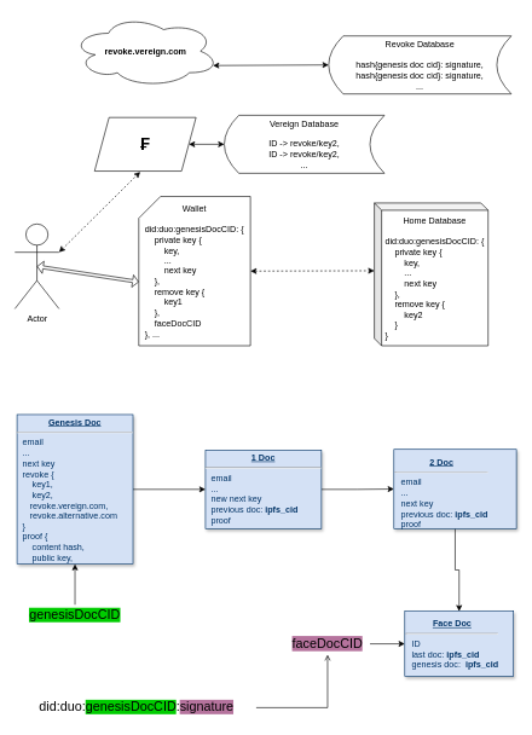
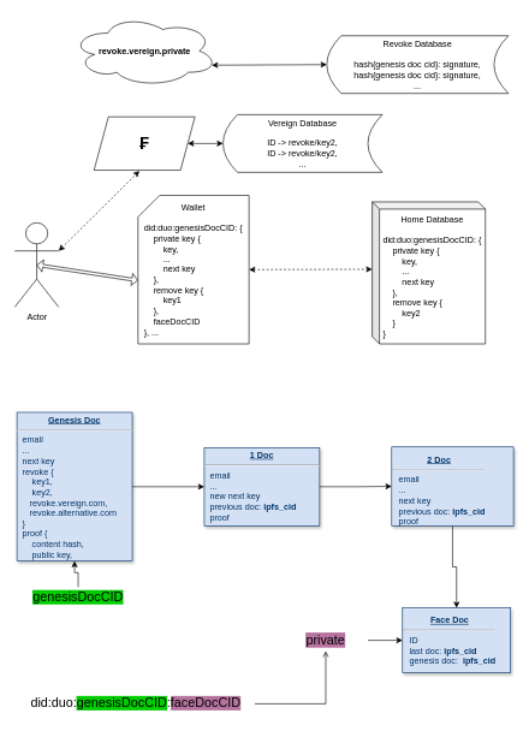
  <mxCell id="0" />
  <mxCell id="1" parent="0" />
  <mxCell id="2" value="" style="edgeStyle=orthogonalEdgeStyle;rounded=0;orthogonalLoop=1;jettySize=auto;html=1;" parent="1" source="3" target="7" edge="1"><mxGeometry relative="1" as="geometry" /></mxCell>
  <mxCell id="3" value="&lt;p style=&quot;margin: 0px; margin-top: 4px; text-align: center; text-decoration: underline;&quot;&gt;&lt;strong&gt;1 Doc&lt;br&gt;&lt;/strong&gt;&lt;/p&gt;&lt;hr&gt;&lt;p style=&quot;margin: 0px; margin-left: 8px;&quot;&gt;email&lt;/p&gt;&lt;p style=&quot;margin: 0px; margin-left: 8px;&quot;&gt;...&lt;br&gt;&lt;/p&gt;&lt;p style=&quot;margin: 0px; margin-left: 8px;&quot;&gt;new next key&lt;/p&gt;&lt;p style=&quot;margin: 0px; margin-left: 8px;&quot;&gt;previous doc: &lt;b&gt;ipfs_cid&lt;/b&gt;&lt;br&gt;&lt;/p&gt;&lt;p style=&quot;margin: 0px; margin-left: 8px;&quot;&gt;proof&lt;br&gt;&lt;/p&gt;" style="verticalAlign=top;align=left;overflow=fill;fontSize=12;fontFamily=Helvetica;html=1;strokeColor=#003366;shadow=1;fillColor=#D4E1F5;fontColor=#003366" parent="1" vertex="1"><mxGeometry x="283" y="620" width="160" height="108.36" as="geometry" /></mxCell>
  <mxCell id="4" value="" style="edgeStyle=orthogonalEdgeStyle;rounded=0;orthogonalLoop=1;jettySize=auto;html=1;" parent="1" source="5" target="3" edge="1"><mxGeometry relative="1" as="geometry" /></mxCell>
  <mxCell id="5" value="&lt;p style=&quot;margin: 0px; margin-top: 4px; text-align: center; text-decoration: underline;&quot;&gt;&lt;strong&gt;Genesis Doc&lt;br&gt;&lt;/strong&gt;&lt;/p&gt;&lt;hr&gt;&lt;p style=&quot;margin: 0px; margin-left: 8px;&quot;&gt;email&lt;/p&gt;&lt;p style=&quot;margin: 0px; margin-left: 8px;&quot;&gt;...&lt;br&gt;&lt;/p&gt;&lt;p style=&quot;margin: 0px; margin-left: 8px;&quot;&gt;next key&lt;/p&gt;&lt;p style=&quot;margin: 0px; margin-left: 8px;&quot;&gt;revoke {&lt;/p&gt;&lt;p style=&quot;margin: 0px; margin-left: 8px;&quot;&gt;&amp;nbsp;&amp;nbsp;&amp;nbsp; key1,&lt;/p&gt;&lt;p style=&quot;margin: 0px; margin-left: 8px;&quot;&gt;&amp;nbsp;&amp;nbsp;&amp;nbsp; key2,&lt;/p&gt;&lt;p style=&quot;margin: 0px; margin-left: 8px;&quot;&gt;&amp;nbsp;&amp;nbsp; revoke.vereign.com,&lt;/p&gt;&lt;p style=&quot;margin: 0px; margin-left: 8px;&quot;&gt;&amp;nbsp;&amp;nbsp; revoke.alternative.com&lt;br&gt;&lt;/p&gt;&lt;p style=&quot;margin: 0px; margin-left: 8px;&quot;&gt;}&lt;br&gt;&lt;/p&gt;&lt;p style=&quot;margin: 0px; margin-left: 8px;&quot;&gt;proof {&lt;/p&gt;&lt;p style=&quot;margin: 0px; margin-left: 8px;&quot;&gt;&amp;nbsp;&amp;nbsp;&amp;nbsp; content hash,&lt;/p&gt;&lt;p style=&quot;margin: 0px; margin-left: 8px;&quot;&gt;&amp;nbsp;&amp;nbsp;&amp;nbsp; public key,&lt;/p&gt;&lt;p style=&quot;margin: 0px; margin-left: 8px;&quot;&gt;&amp;nbsp;&amp;nbsp;&amp;nbsp; signature&lt;br&gt;&lt;/p&gt;&lt;p style=&quot;margin: 0px; margin-left: 8px;&quot;&gt;}&lt;br&gt;&lt;/p&gt;" style="verticalAlign=top;align=left;overflow=fill;fontSize=12;fontFamily=Helvetica;html=1;strokeColor=#003366;shadow=1;fillColor=#D4E1F5;fontColor=#003366" parent="1" vertex="1"><mxGeometry x="23" y="571" width="160" height="206.36" as="geometry" /></mxCell>
  <mxCell id="6" value="" style="edgeStyle=orthogonalEdgeStyle;rounded=0;orthogonalLoop=1;jettySize=auto;html=1;" parent="1" source="7" target="8" edge="1"><mxGeometry relative="1" as="geometry" /></mxCell>
  <mxCell id="7" value="&lt;p style=&quot;margin: 0px; margin-top: 4px; text-align: center; text-decoration: underline;&quot;&gt;&lt;strong&gt;2 Doc&lt;br&gt;&lt;/strong&gt;&lt;/p&gt;&lt;hr&gt;&lt;p style=&quot;margin: 0px; margin-left: 8px;&quot;&gt;email&lt;/p&gt;&lt;p style=&quot;margin: 0px; margin-left: 8px;&quot;&gt;...&lt;br&gt;&lt;/p&gt;&lt;p style=&quot;margin: 0px; margin-left: 8px;&quot;&gt;next key&lt;br&gt;&lt;/p&gt;&lt;p style=&quot;margin: 0px; margin-left: 8px;&quot;&gt;previous doc: &lt;b&gt;ipfs_cid&lt;/b&gt;&lt;/p&gt;&lt;p style=&quot;margin: 0px; margin-left: 8px;&quot;&gt;proof&lt;br&gt;&lt;/p&gt;" style="whiteSpace=wrap;html=1;align=left;verticalAlign=top;fillColor=#D4E1F5;strokeColor=#003366;fontColor=#003366;shadow=1;" parent="1" vertex="1"><mxGeometry x="543" y="619" width="169" height="109.36" as="geometry" /></mxCell>
  <mxCell id="8" value="&lt;p align=&quot;center&quot; style=&quot;margin: 4px 0px 0px; text-decoration: underline;&quot;&gt;&lt;strong&gt;Face Doc&lt;br&gt;&lt;/strong&gt;&lt;/p&gt;&lt;hr align=&quot;left&quot;&gt;&lt;p align=&quot;left&quot; style=&quot;margin: 0px; margin-left: 8px;&quot;&gt;ID&lt;br&gt;&lt;/p&gt;&lt;p align=&quot;left&quot; style=&quot;margin: 0px; margin-left: 8px;&quot;&gt;last doc: &lt;b&gt;ipfs_cid&lt;/b&gt;&lt;/p&gt;&lt;p align=&quot;left&quot; style=&quot;margin: 0px; margin-left: 8px;&quot;&gt;genesis doc:&amp;nbsp; &lt;b&gt;ipfs_cid&lt;/b&gt;&lt;/p&gt;" style="whiteSpace=wrap;html=1;align=left;verticalAlign=top;fillColor=#D4E1F5;strokeColor=#003366;fontColor=#003366;shadow=1;" parent="1" vertex="1"><mxGeometry x="558" y="842.36" width="150" height="90" as="geometry" /></mxCell>
  <mxCell id="9" value="" style="edgeStyle=orthogonalEdgeStyle;rounded=0;orthogonalLoop=1;jettySize=auto;html=1;endArrow=open;" parent="1" source="10" target="12" edge="1"><mxGeometry relative="1" as="geometry" /></mxCell>
- <mxCell id="10" value="&lt;div style=&quot;font-size: 18px;&quot;&gt;did:duo:&lt;span data-darkreader-inline-bgcolor=&quot;&quot; style=&quot;background-color: rgb(0, 204, 0); --darkreader-inline-bgcolor: #00a300;&quot;&gt;genesisDocCID&lt;/span&gt;:&lt;span data-darkreader-inline-bgcolor=&quot;&quot; style=&quot;background-color: rgb(181, 115, 157); --darkreader-inline-bgcolor: #753e61;&quot;&gt;signature&lt;/span&gt;&lt;/div&gt;" style="text;html=1;strokeColor=none;fillColor=none;align=center;verticalAlign=middle;whiteSpace=wrap;rounded=0;fontSize=18;" parent="1" vertex="1"><mxGeometry x="23" y="960.36" width="330" height="30" as="geometry" /></mxCell>
+ <mxCell id="10" value="&lt;div style=&quot;font-size: 18px;&quot;&gt;did:duo:&lt;span data-darkreader-inline-bgcolor=&quot;&quot; style=&quot;background-color: rgb(0, 204, 0); --darkreader-inline-bgcolor: #00a300;&quot;&gt;genesisDocCID&lt;/span&gt;:&lt;span data-darkreader-inline-bgcolor=&quot;&quot; style=&quot;background-color: rgb(181, 115, 157); --darkreader-inline-bgcolor: #753e61;&quot;&gt;faceDocCID&lt;/span&gt;&lt;/div&gt;" style="text;html=1;strokeColor=none;fillColor=none;align=center;verticalAlign=middle;whiteSpace=wrap;rounded=0;fontSize=18;" parent="1" vertex="1"><mxGeometry x="23" y="960.36" width="330" height="30" as="geometry" /></mxCell>
  <mxCell id="11" value="" style="edgeStyle=orthogonalEdgeStyle;rounded=0;orthogonalLoop=1;jettySize=auto;html=1;" parent="1" source="12" target="8" edge="1"><mxGeometry relative="1" as="geometry" /></mxCell>
- <mxCell id="12" value="&lt;div style=&quot;font-size: 18px;&quot;&gt;faceDocCID&lt;/div&gt;" style="text;html=1;strokeColor=none;fillColor=none;align=center;verticalAlign=middle;whiteSpace=wrap;rounded=0;fontSize=18;labelBackgroundColor=#B5739D;" parent="1" vertex="1"><mxGeometry x="393" y="872.36" width="117" height="30" as="geometry" /></mxCell>
+ <mxCell id="12" value="&lt;div style=&quot;font-size: 18px;&quot;&gt;private&lt;/div&gt;" style="text;html=1;strokeColor=none;fillColor=none;align=center;verticalAlign=middle;whiteSpace=wrap;rounded=0;fontSize=18;labelBackgroundColor=#B5739D;" parent="1" vertex="1"><mxGeometry x="393" y="872.36" width="117" height="30" as="geometry" /></mxCell>
  <mxCell id="13" value="" style="edgeStyle=orthogonalEdgeStyle;rounded=0;orthogonalLoop=1;jettySize=auto;html=1;" parent="1" source="14" target="5" edge="1"><mxGeometry relative="1" as="geometry" /></mxCell>
- <mxCell id="14" value="&lt;div style=&quot;font-size: 18px;&quot;&gt;&lt;span data-darkreader-inline-bgcolor=&quot;&quot; style=&quot;background-color: rgb(0, 204, 0); --darkreader-inline-bgcolor: #00a300;&quot;&gt;genesisDocCID&lt;/span&gt;&lt;/div&gt;" style="text;html=1;strokeColor=none;fillColor=none;align=center;verticalAlign=middle;whiteSpace=wrap;rounded=0;fontSize=18;" parent="1" vertex="1"><mxGeometry x="37" y="833.36" width="132" height="30" as="geometry" /></mxCell>
- <mxCell id="15" value="&lt;div&gt;&lt;b&gt;revoke.vereign.com&lt;/b&gt;&lt;/div&gt;" style="ellipse;shape=cloud;whiteSpace=wrap;html=1;" vertex="1" parent="1"><mxGeometry x="98.5" y="20" width="203" height="99" as="geometry" /></mxCell>
+ <mxCell id="14" value="&lt;div style=&quot;font-size: 18px;&quot;&gt;&lt;span data-darkreader-inline-bgcolor=&quot;&quot; style=&quot;background-color: rgb(0, 204, 0); --darkreader-inline-bgcolor: #00a300;&quot;&gt;genesisDocCID&lt;/span&gt;&lt;/div&gt;" style="text;html=1;strokeColor=none;fillColor=none;align=center;verticalAlign=middle;whiteSpace=wrap;rounded=0;fontSize=18;" parent="1" vertex="1"><mxGeometry x="42" y="813.36" width="132" height="30" as="geometry" /></mxCell>
+ <mxCell id="15" value="&lt;div&gt;&lt;b&gt;revoke.vereign.private&lt;/b&gt;&lt;/div&gt;" style="ellipse;shape=cloud;whiteSpace=wrap;html=1;" vertex="1" parent="1"><mxGeometry x="98.5" y="20" width="203" height="99" as="geometry" /></mxCell>
  <mxCell id="16" value="Actor" style="shape=umlActor;verticalLabelPosition=bottom;verticalAlign=top;html=1;outlineConnect=0;" vertex="1" parent="1"><mxGeometry x="20" y="308" width="61" height="117" as="geometry" /></mxCell>
  <mxCell id="17" value="&lt;div&gt;Revoke Database&lt;/div&gt;&lt;div&gt;&lt;div&gt;&lt;br&gt;&lt;/div&gt;&lt;div&gt;hash{genesis doc cid}: signature,&lt;/div&gt;&lt;div&gt;hash{genesis doc cid}: signature,&lt;/div&gt;...&lt;/div&gt;" style="shape=dataStorage;whiteSpace=wrap;html=1;fixedSize=1;" vertex="1" parent="1"><mxGeometry x="453" y="48.5" width="252" height="80" as="geometry" /></mxCell>
  <mxCell id="18" value="&lt;h1&gt;₣&lt;/h1&gt;" style="shape=parallelogram;perimeter=parallelogramPerimeter;whiteSpace=wrap;html=1;fixedSize=1;" vertex="1" parent="1"><mxGeometry x="130" y="161" width="140" height="74" as="geometry" /></mxCell>
  <mxCell id="19" value="&lt;div&gt;Vereign Database&lt;/div&gt;&lt;div&gt;&lt;br&gt;&lt;/div&gt;&lt;div&gt;ID -&amp;gt; revoke/key2,&lt;/div&gt;&lt;div&gt;ID -&amp;gt; revoke/key2,&lt;/div&gt;&lt;div&gt;...&lt;br&gt;&lt;/div&gt;" style="shape=dataStorage;whiteSpace=wrap;html=1;fixedSize=1;" vertex="1" parent="1"><mxGeometry x="309" y="158" width="221" height="80" as="geometry" /></mxCell>
  <mxCell id="20" value="" style="endArrow=classic;startArrow=classic;html=1;rounded=0;entryX=0;entryY=0.5;entryDx=0;entryDy=0;exitX=0.96;exitY=0.7;exitDx=0;exitDy=0;exitPerimeter=0;" edge="1" parent="1" source="15" target="17"><mxGeometry width="50" height="50" relative="1" as="geometry"><mxPoint x="350" y="113.5" as="sourcePoint" /><mxPoint x="400" y="63.5" as="targetPoint" /></mxGeometry></mxCell>
  <mxCell id="21" value="" style="endArrow=classic;startArrow=classic;html=1;rounded=0;entryX=0;entryY=0.5;entryDx=0;entryDy=0;exitX=1;exitY=0.5;exitDx=0;exitDy=0;" edge="1" parent="1" source="18" target="19"><mxGeometry width="50" height="50" relative="1" as="geometry"><mxPoint x="376" y="240" as="sourcePoint" /><mxPoint x="426" y="190" as="targetPoint" /></mxGeometry></mxCell>
  <mxCell id="22" value="" style="endArrow=classic;startArrow=classic;html=1;rounded=0;entryX=0.45;entryY=1.014;entryDx=0;entryDy=0;exitX=1;exitY=0.333;exitDx=0;exitDy=0;exitPerimeter=0;entryPerimeter=0;dashed=1;" edge="1" parent="1" source="16" target="18"><mxGeometry width="50" height="50" relative="1" as="geometry"><mxPoint x="189" y="225.5" as="sourcePoint" /><mxPoint x="238" y="225.5" as="targetPoint" /></mxGeometry></mxCell>
  <mxCell id="23" value="&lt;div&gt;Wallet&lt;/div&gt;&lt;div&gt;&lt;br&gt;&lt;/div&gt;&lt;div align=&quot;left&quot;&gt;did:duo:genesisDocCID: {&lt;/div&gt;&lt;div align=&quot;left&quot;&gt;&amp;nbsp;&amp;nbsp;&amp;nbsp; private key {&lt;/div&gt;&lt;div align=&quot;left&quot;&gt;&amp;nbsp;&amp;nbsp;&amp;nbsp;&amp;nbsp;&amp;nbsp;&amp;nbsp;&amp;nbsp; key,&lt;/div&gt;&lt;div align=&quot;left&quot;&gt;&amp;nbsp;&amp;nbsp;&amp;nbsp;&amp;nbsp;&amp;nbsp;&amp;nbsp;&amp;nbsp; ...&lt;br&gt;&lt;/div&gt;&lt;div align=&quot;left&quot;&gt;&amp;nbsp;&amp;nbsp;&amp;nbsp;&amp;nbsp;&amp;nbsp;&amp;nbsp;&amp;nbsp; next key&lt;/div&gt;&lt;div align=&quot;left&quot;&gt;&amp;nbsp;&amp;nbsp;&amp;nbsp; },&lt;/div&gt;&lt;div align=&quot;left&quot;&gt;&amp;nbsp;&amp;nbsp;&amp;nbsp; remove key {&lt;/div&gt;&lt;div align=&quot;left&quot;&gt;&amp;nbsp;&amp;nbsp;&amp;nbsp;&amp;nbsp;&amp;nbsp;&amp;nbsp;&amp;nbsp; key1&lt;/div&gt;&lt;div align=&quot;left&quot;&gt;&amp;nbsp;&amp;nbsp;&amp;nbsp; },&lt;/div&gt;&lt;div align=&quot;left&quot;&gt;&amp;nbsp;&amp;nbsp;&amp;nbsp; faceDocCID&lt;br&gt;&lt;/div&gt;&lt;div align=&quot;left&quot;&gt;}, ...&lt;br&gt;&lt;/div&gt;" style="shape=card;whiteSpace=wrap;html=1;" vertex="1" parent="1"><mxGeometry x="191" y="270" width="154" height="206" as="geometry" /></mxCell>
  <mxCell id="24" value="&lt;div&gt;Home Database&lt;/div&gt;&lt;div&gt;&lt;br&gt;&lt;/div&gt;&lt;div align=&quot;left&quot;&gt;did:duo:genesisDocCID: {&lt;div align=&quot;left&quot;&gt;&amp;nbsp;&amp;nbsp;&amp;nbsp; private key {&lt;/div&gt;&lt;div align=&quot;left&quot;&gt;&amp;nbsp;&amp;nbsp;&amp;nbsp;&amp;nbsp;&amp;nbsp;&amp;nbsp;&amp;nbsp; key,&lt;/div&gt;&lt;div align=&quot;left&quot;&gt;&amp;nbsp;&amp;nbsp;&amp;nbsp;&amp;nbsp;&amp;nbsp;&amp;nbsp;&amp;nbsp; ...&lt;br&gt;&lt;/div&gt;&lt;div align=&quot;left&quot;&gt;&amp;nbsp;&amp;nbsp;&amp;nbsp;&amp;nbsp;&amp;nbsp;&amp;nbsp;&amp;nbsp; next key&lt;/div&gt;&lt;div align=&quot;left&quot;&gt;&amp;nbsp;&amp;nbsp;&amp;nbsp; },&lt;/div&gt;&lt;div align=&quot;left&quot;&gt;&amp;nbsp;&amp;nbsp;&amp;nbsp; remove key {&lt;/div&gt;&lt;div align=&quot;left&quot;&gt;&amp;nbsp;&amp;nbsp;&amp;nbsp;&amp;nbsp;&amp;nbsp;&amp;nbsp;&amp;nbsp; key2&lt;/div&gt;&lt;div align=&quot;left&quot;&gt;&amp;nbsp;&amp;nbsp;&amp;nbsp; }&lt;br&gt;&lt;/div&gt;&lt;/div&gt;&lt;div align=&quot;left&quot;&gt;}&lt;br&gt;&lt;/div&gt;" style="shape=cube;whiteSpace=wrap;html=1;boundedLbl=1;backgroundOutline=1;darkOpacity=0.05;darkOpacity2=0.1;size=10;" vertex="1" parent="1"><mxGeometry x="516" y="279" width="157" height="197" as="geometry" /></mxCell>
  <mxCell id="25" value="" style="shape=flexArrow;endArrow=classic;startArrow=classic;html=1;rounded=0;entryX=0;entryY=0;entryDx=0;entryDy=118;entryPerimeter=0;exitX=0.5;exitY=0.5;exitDx=0;exitDy=0;exitPerimeter=0;width=4;endSize=2.36;endWidth=12;startWidth=12;startSize=2.36;" edge="1" parent="1" source="16" target="23"><mxGeometry width="100" height="100" relative="1" as="geometry"><mxPoint x="58" y="467" as="sourcePoint" /><mxPoint x="158" y="367" as="targetPoint" /></mxGeometry></mxCell>
  <mxCell id="26" value="" style="endArrow=classic;startArrow=classic;html=1;rounded=0;entryX=0;entryY=0;entryDx=0;entryDy=93.5;entryPerimeter=0;exitX=1;exitY=0.5;exitDx=0;exitDy=0;exitPerimeter=0;dashed=1;" edge="1" parent="1" source="23" target="24"><mxGeometry width="50" height="50" relative="1" as="geometry"><mxPoint x="338" y="450" as="sourcePoint" /><mxPoint x="388" y="400" as="targetPoint" /></mxGeometry></mxCell>
